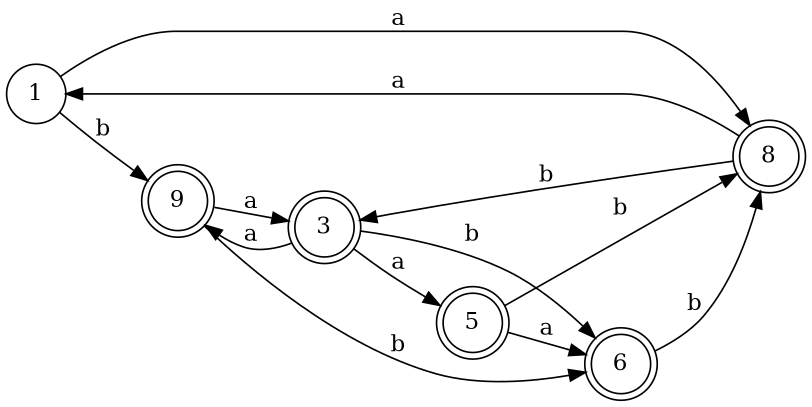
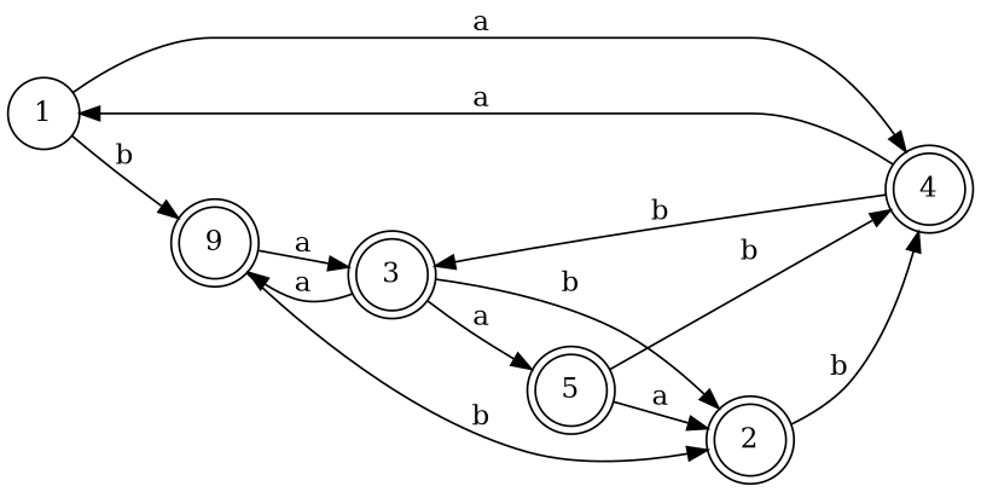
  digraph {
    rankdir=LR
    node [shape=doublecircle]
    1 [shape=circle]
    n2 [label=9]
-   4 [label=8]
+   4
    3
-   6
+   6 [label=2]
    5
    1 -> n2 [label=b]
    1 -> 4 [label=a]
    n2 -> 3 [label=a]
    n2 -> 6 [label=b]
    4 -> 1 [label=a]
    4 -> 3 [label=b]
    3 -> n2 [label=a]
    3 -> 6 [label=b]
    3 -> 5 [label=a]
    6 -> 4 [label=b]
    5 -> 4 [label=b]
    5 -> 6 [label=a]
  }
